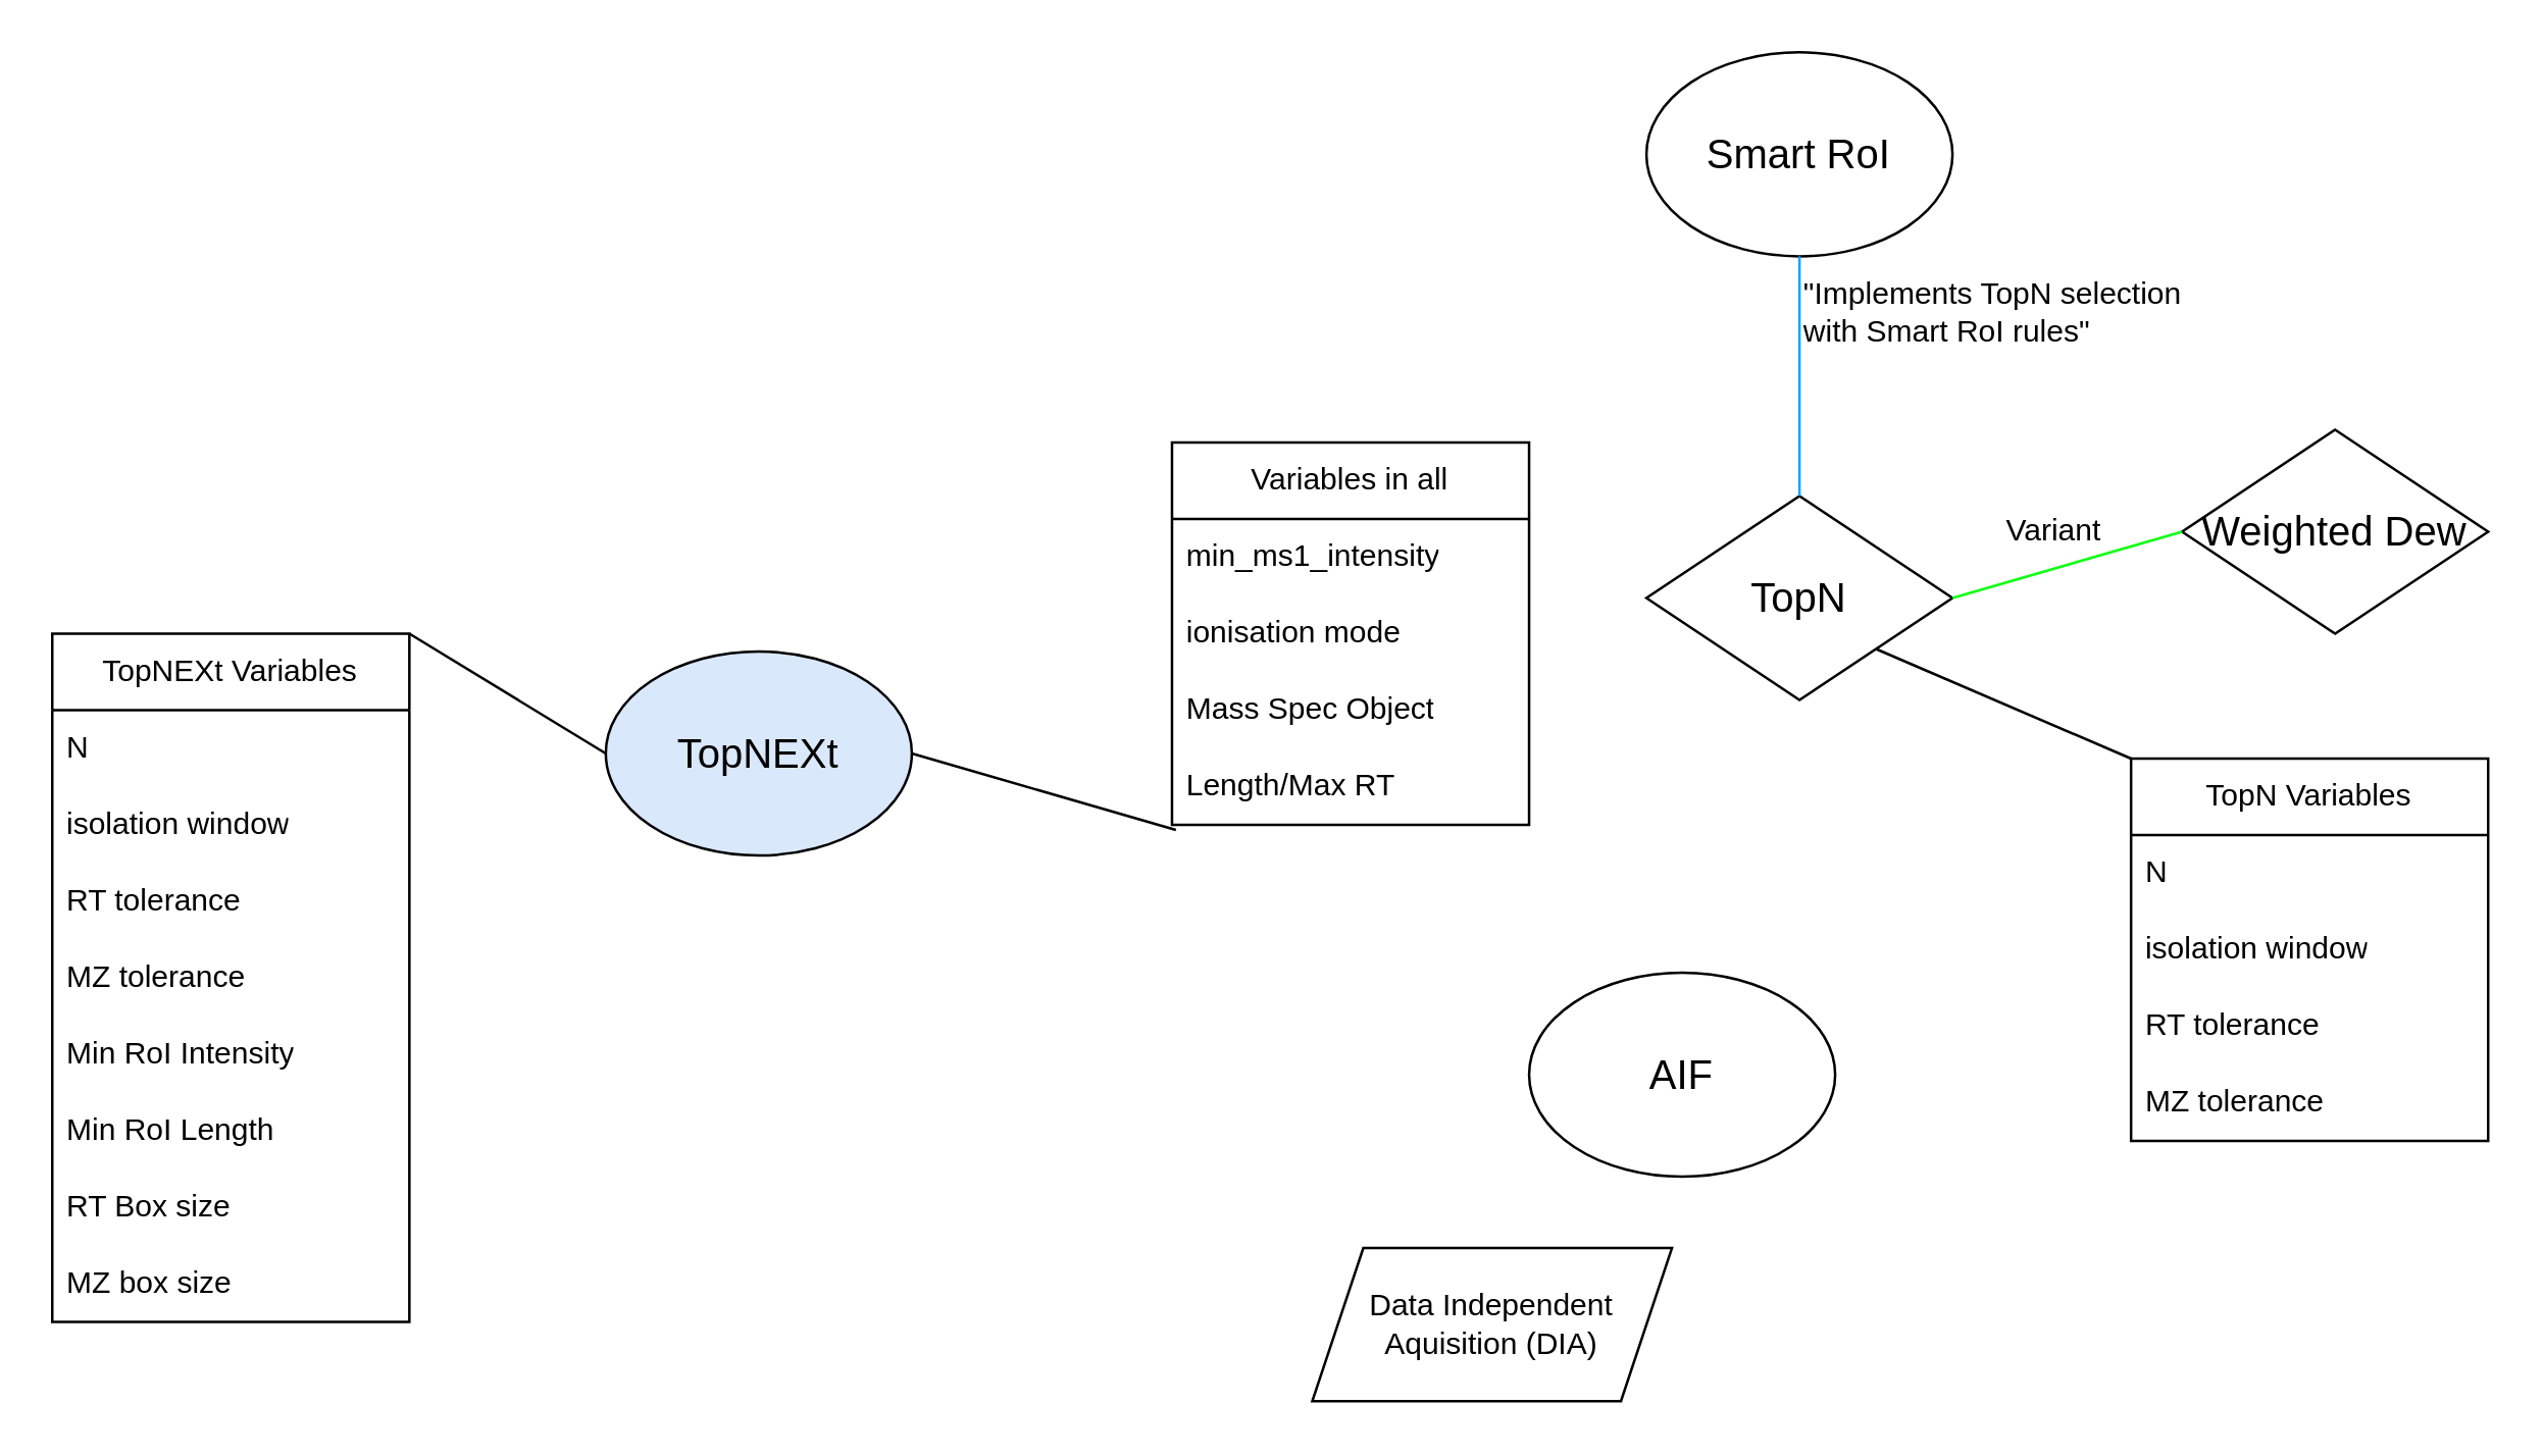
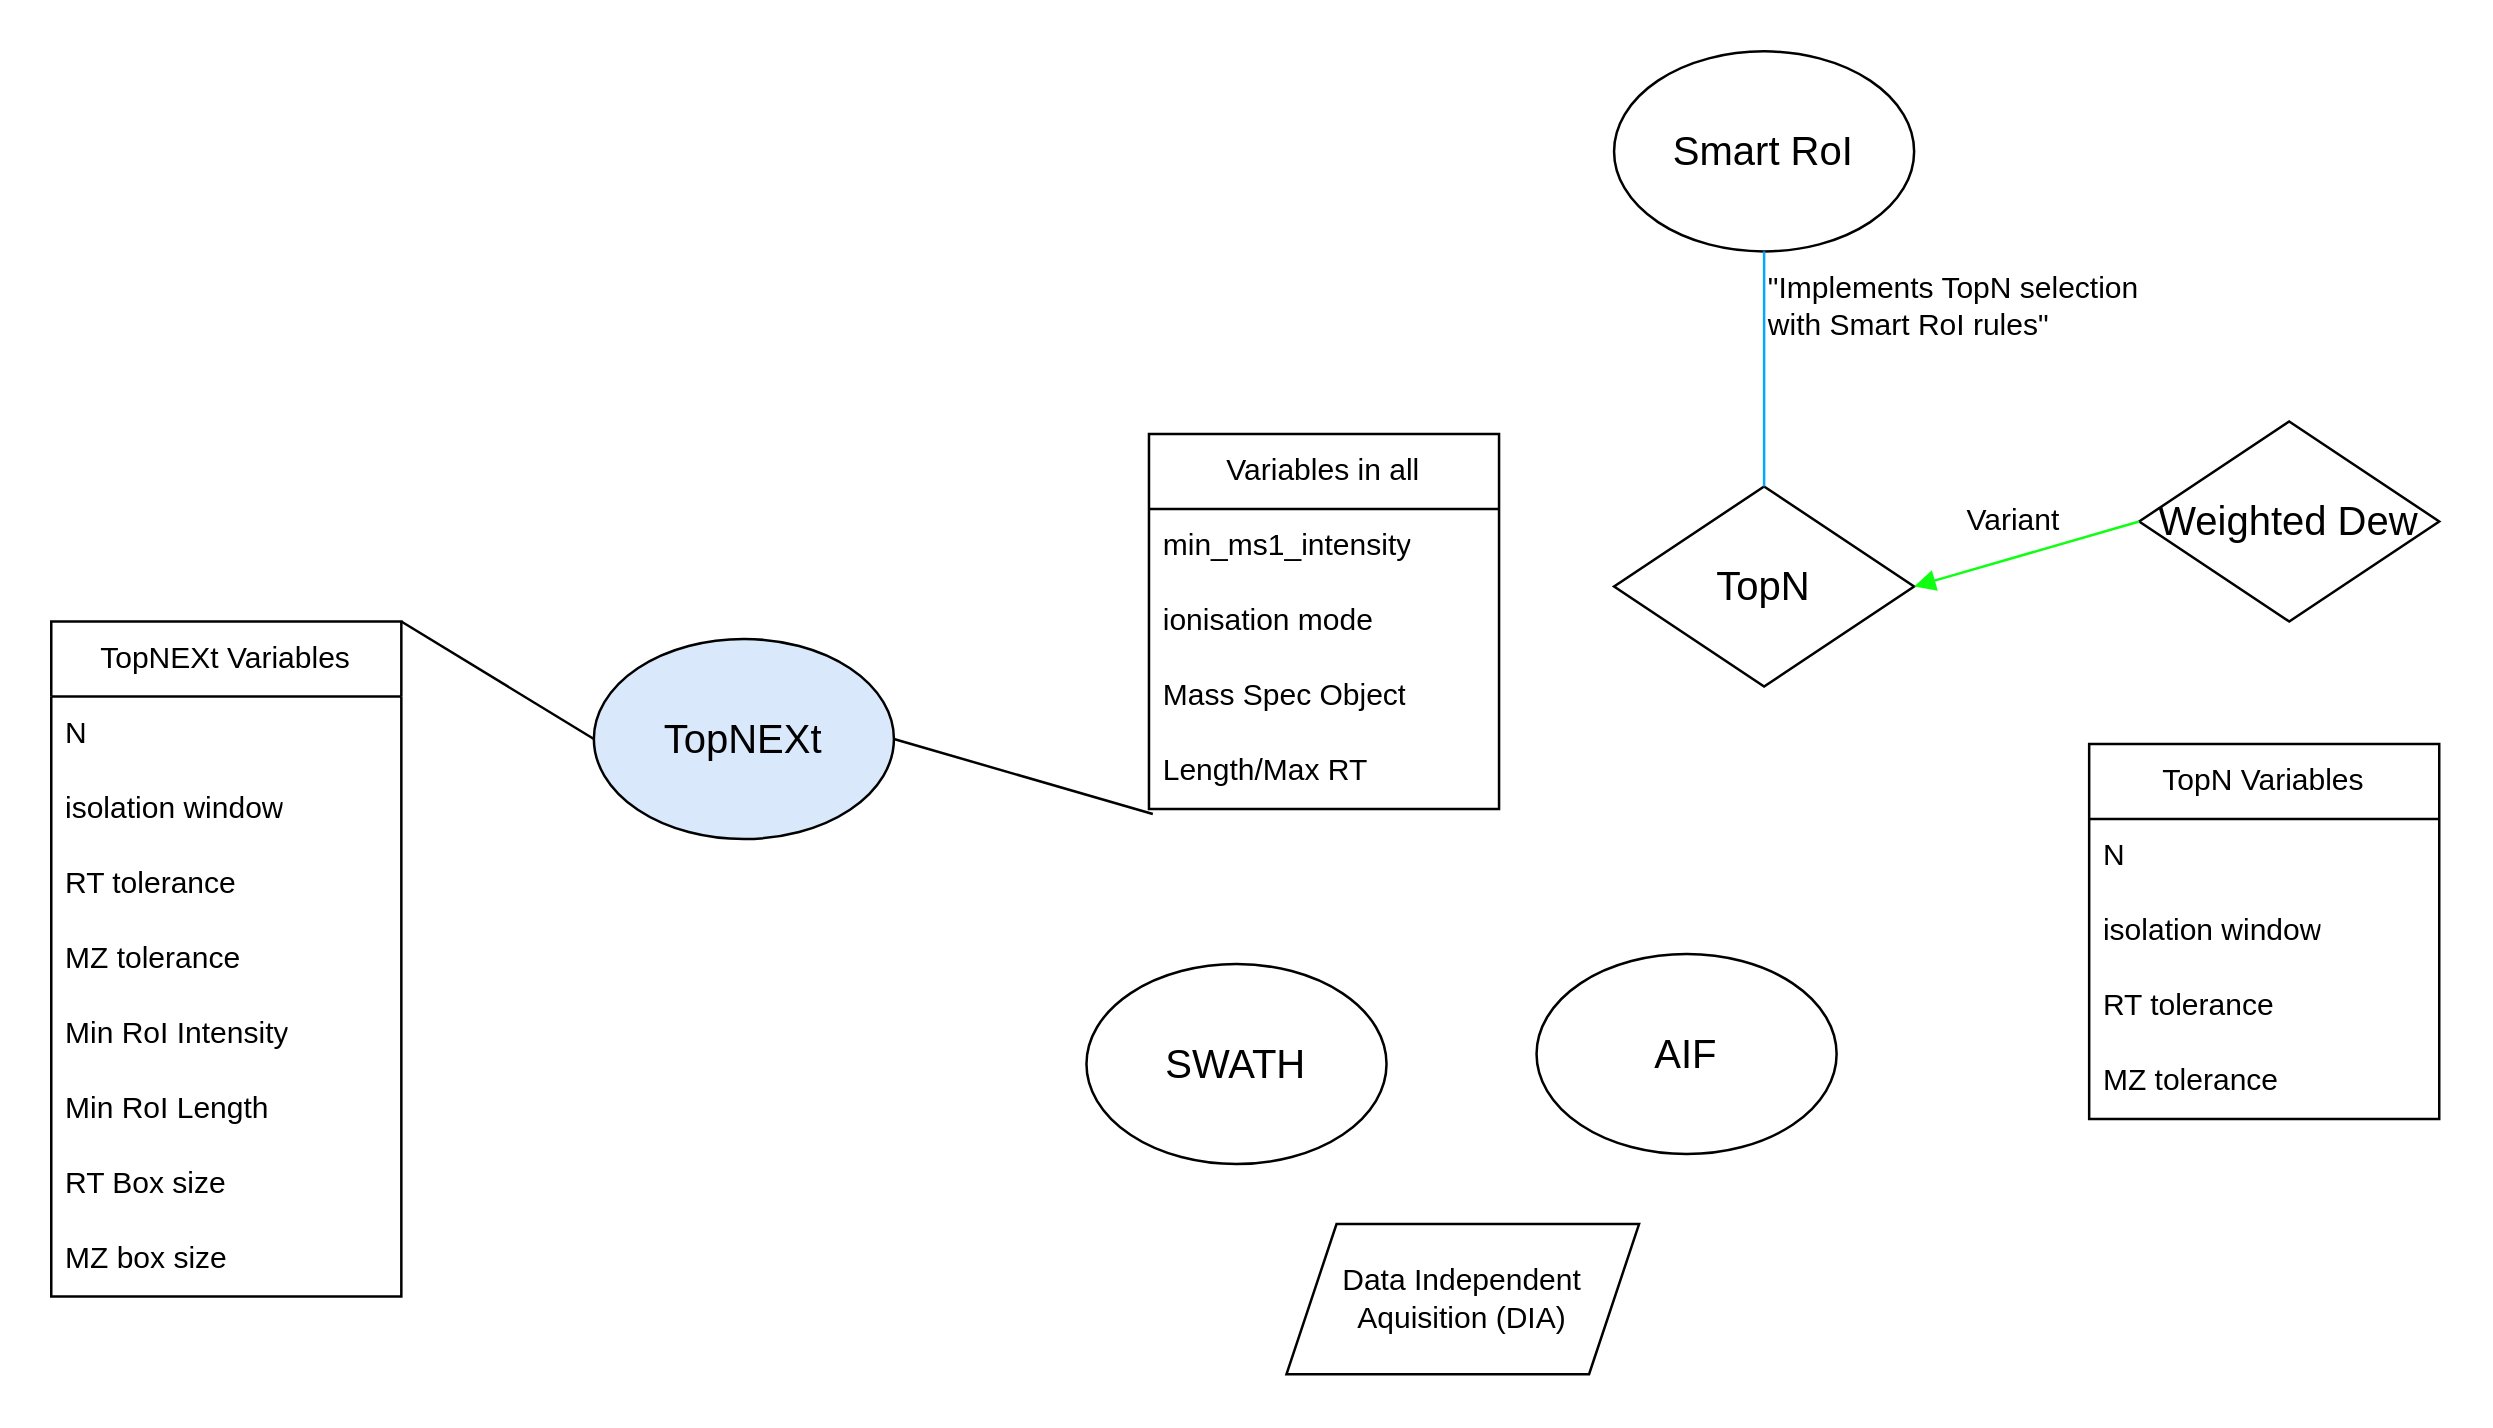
  <mxCell id="0" />
  <mxCell id="1" parent="0" />
  <mxCell id="2" value="TopN" style="rhombus;whiteSpace=wrap;html=1;fontSize=16;" vertex="1" parent="1"><mxGeometry x="645" y="194" width="120" height="80" as="geometry" /></mxCell>
  <mxCell id="3" value="Smart RoI" style="ellipse;whiteSpace=wrap;html=1;fontSize=16;" vertex="1" parent="1"><mxGeometry x="645" y="20" width="120" height="80" as="geometry" /></mxCell>
  <mxCell id="4" value="Weighted Dew" style="rhombus;whiteSpace=wrap;html=1;fontSize=16;" vertex="1" parent="1"><mxGeometry x="855" y="168" width="120" height="80" as="geometry" /></mxCell>
- <mxCell id="5" value="AIF" style="ellipse;whiteSpace=wrap;html=1;fontSize=16;" vertex="1" parent="1"><mxGeometry x="599" y="381" width="120" height="80" as="geometry" /></mxCell>
+ <mxCell id="5" value="AIF" style="ellipse;whiteSpace=wrap;html=1;fontSize=16;" vertex="1" parent="1"><mxGeometry x="614" y="381" width="120" height="80" as="geometry" /></mxCell>
+ <mxCell id="6" value="SWATH" style="ellipse;whiteSpace=wrap;html=1;fontSize=16;" vertex="1" parent="1"><mxGeometry x="434" y="385" width="120" height="80" as="geometry" /></mxCell>
  <mxCell id="7" value="TopNEXt" style="ellipse;whiteSpace=wrap;html=1;fontSize=16;fillColor=#dae8fc;" vertex="1" parent="1"><mxGeometry x="237" y="255" width="120" height="80" as="geometry" /></mxCell>
  <mxCell id="8" value="Variables in all" style="swimlane;fontStyle=0;childLayout=stackLayout;horizontal=1;startSize=30;horizontalStack=0;resizeParent=1;resizeParentMax=0;resizeLast=0;collapsible=1;marginBottom=0;whiteSpace=wrap;html=1;" vertex="1" parent="1"><mxGeometry x="459" y="173" width="140" height="150" as="geometry" /></mxCell>
  <mxCell id="9" value="min_ms1_intensity" style="text;strokeColor=none;fillColor=none;align=left;verticalAlign=middle;spacingLeft=4;spacingRight=4;overflow=hidden;points=[[0,0.5],[1,0.5]];portConstraint=eastwest;rotatable=0;whiteSpace=wrap;html=1;" vertex="1" parent="8"><mxGeometry y="30" width="140" height="30" as="geometry" /></mxCell>
  <mxCell id="10" value="ionisation mode" style="text;strokeColor=none;fillColor=none;align=left;verticalAlign=middle;spacingLeft=4;spacingRight=4;overflow=hidden;points=[[0,0.5],[1,0.5]];portConstraint=eastwest;rotatable=0;whiteSpace=wrap;html=1;" vertex="1" parent="8"><mxGeometry y="60" width="140" height="30" as="geometry" /></mxCell>
  <mxCell id="11" value="Mass Spec Object" style="text;strokeColor=none;fillColor=none;align=left;verticalAlign=middle;spacingLeft=4;spacingRight=4;overflow=hidden;points=[[0,0.5],[1,0.5]];portConstraint=eastwest;rotatable=0;whiteSpace=wrap;html=1;" vertex="1" parent="8"><mxGeometry y="90" width="140" height="30" as="geometry" /></mxCell>
  <mxCell id="12" value="Length/Max RT" style="text;strokeColor=none;fillColor=none;align=left;verticalAlign=middle;spacingLeft=4;spacingRight=4;overflow=hidden;points=[[0,0.5],[1,0.5]];portConstraint=eastwest;rotatable=0;whiteSpace=wrap;html=1;" vertex="1" parent="8"><mxGeometry y="120" width="140" height="30" as="geometry" /></mxCell>
- <mxCell id="13" value="" style="endArrow=none;html=1;rounded=0;exitX=0;exitY=0.5;exitDx=0;exitDy=0;entryX=1;entryY=0.5;entryDx=0;entryDy=0;fontColor=#21FF3F;strokeColor=#0fff13;" edge="1" parent="1" source="4" target="2"><mxGeometry width="50" height="50" relative="1" as="geometry"><mxPoint x="665" y="284" as="sourcePoint" /><mxPoint x="775" y="234" as="targetPoint" /></mxGeometry></mxCell>
+ <mxCell id="13" value="" style="endArrow=block;html=1;rounded=0;exitX=0;exitY=0.5;exitDx=0;exitDy=0;entryX=1;entryY=0.5;entryDx=0;entryDy=0;fontColor=#21FF3F;strokeColor=#0fff13;" edge="1" parent="1" source="4" target="2"><mxGeometry width="50" height="50" relative="1" as="geometry"><mxPoint x="665" y="284" as="sourcePoint" /><mxPoint x="775" y="234" as="targetPoint" /></mxGeometry></mxCell>
  <mxCell id="14" value="Variant" style="text;html=1;strokeColor=none;fillColor=none;align=center;verticalAlign=middle;whiteSpace=wrap;rounded=0;" vertex="1" parent="1"><mxGeometry x="775" y="193" width="60" height="30" as="geometry" /></mxCell>
  <mxCell id="15" value="Data Independent&lt;br&gt;Aquisition (DIA)" style="shape=parallelogram;perimeter=parallelogramPerimeter;whiteSpace=wrap;html=1;fixedSize=1;" vertex="1" parent="1"><mxGeometry x="514" y="489" width="141" height="60" as="geometry" /></mxCell>
  <mxCell id="16" value="" style="endArrow=none;html=1;rounded=0;exitX=0.5;exitY=1;exitDx=0;exitDy=0;entryX=0.5;entryY=0;entryDx=0;entryDy=0;strokeColor=#08A4FF;" edge="1" parent="1" source="3" target="2"><mxGeometry width="50" height="50" relative="1" as="geometry"><mxPoint x="663" y="286" as="sourcePoint" /><mxPoint x="713" y="236" as="targetPoint" /><Array as="points"><mxPoint x="705" y="149" /></Array></mxGeometry></mxCell>
  <mxCell id="17" value="&quot;Implements TopN selection&lt;br&gt;with Smart RoI rules&quot;" style="text;html=1;strokeColor=none;fillColor=none;align=left;verticalAlign=middle;whiteSpace=wrap;rounded=0;" vertex="1" parent="1"><mxGeometry x="705" y="107" width="157" height="30" as="geometry" /></mxCell>
  <mxCell id="18" value="TopN Variables" style="swimlane;fontStyle=0;childLayout=stackLayout;horizontal=1;startSize=30;horizontalStack=0;resizeParent=1;resizeParentMax=0;resizeLast=0;collapsible=1;marginBottom=0;whiteSpace=wrap;html=1;" vertex="1" parent="1"><mxGeometry x="835" y="297" width="140" height="150" as="geometry" /></mxCell>
  <mxCell id="19" value="N" style="text;strokeColor=none;fillColor=none;align=left;verticalAlign=middle;spacingLeft=4;spacingRight=4;overflow=hidden;points=[[0,0.5],[1,0.5]];portConstraint=eastwest;rotatable=0;whiteSpace=wrap;html=1;" vertex="1" parent="18"><mxGeometry y="30" width="140" height="30" as="geometry" /></mxCell>
  <mxCell id="20" value="isolation window" style="text;strokeColor=none;fillColor=none;align=left;verticalAlign=middle;spacingLeft=4;spacingRight=4;overflow=hidden;points=[[0,0.5],[1,0.5]];portConstraint=eastwest;rotatable=0;whiteSpace=wrap;html=1;" vertex="1" parent="18"><mxGeometry y="60" width="140" height="30" as="geometry" /></mxCell>
  <mxCell id="21" value="RT tolerance" style="text;strokeColor=none;fillColor=none;align=left;verticalAlign=middle;spacingLeft=4;spacingRight=4;overflow=hidden;points=[[0,0.5],[1,0.5]];portConstraint=eastwest;rotatable=0;whiteSpace=wrap;html=1;" vertex="1" parent="18"><mxGeometry y="90" width="140" height="30" as="geometry" /></mxCell>
  <mxCell id="22" value="MZ tolerance" style="text;strokeColor=none;fillColor=none;align=left;verticalAlign=middle;spacingLeft=4;spacingRight=4;overflow=hidden;points=[[0,0.5],[1,0.5]];portConstraint=eastwest;rotatable=0;whiteSpace=wrap;html=1;" vertex="1" parent="18"><mxGeometry y="120" width="140" height="30" as="geometry" /></mxCell>
- <mxCell id="23" value="" style="endArrow=none;html=1;rounded=0;exitX=1;exitY=1;exitDx=0;exitDy=0;entryX=0;entryY=0;entryDx=0;entryDy=0;" edge="1" parent="1" source="2" target="18"><mxGeometry width="50" height="50" relative="1" as="geometry"><mxPoint x="663" y="286" as="sourcePoint" /><mxPoint x="713" y="236" as="targetPoint" /></mxGeometry></mxCell>
  <mxCell id="24" value="" style="endArrow=none;html=1;rounded=0;entryX=0.011;entryY=1.067;entryDx=0;entryDy=0;entryPerimeter=0;exitX=1;exitY=0.5;exitDx=0;exitDy=0;" edge="1" parent="1" source="7" target="12"><mxGeometry width="50" height="50" relative="1" as="geometry"><mxPoint x="438" y="369" as="sourcePoint" /><mxPoint x="438" y="348" as="targetPoint" /></mxGeometry></mxCell>
  <mxCell id="25" value="TopNEXt Variables" style="swimlane;fontStyle=0;childLayout=stackLayout;horizontal=1;startSize=30;horizontalStack=0;resizeParent=1;resizeParentMax=0;resizeLast=0;collapsible=1;marginBottom=0;whiteSpace=wrap;html=1;" vertex="1" parent="1"><mxGeometry x="20" y="248" width="140" height="270" as="geometry" /></mxCell>
  <mxCell id="26" value="N" style="text;strokeColor=none;fillColor=none;align=left;verticalAlign=middle;spacingLeft=4;spacingRight=4;overflow=hidden;points=[[0,0.5],[1,0.5]];portConstraint=eastwest;rotatable=0;whiteSpace=wrap;html=1;" vertex="1" parent="25"><mxGeometry y="30" width="140" height="30" as="geometry" /></mxCell>
  <mxCell id="27" value="isolation window" style="text;strokeColor=none;fillColor=none;align=left;verticalAlign=middle;spacingLeft=4;spacingRight=4;overflow=hidden;points=[[0,0.5],[1,0.5]];portConstraint=eastwest;rotatable=0;whiteSpace=wrap;html=1;" vertex="1" parent="25"><mxGeometry y="60" width="140" height="30" as="geometry" /></mxCell>
  <mxCell id="28" value="RT tolerance" style="text;strokeColor=none;fillColor=none;align=left;verticalAlign=middle;spacingLeft=4;spacingRight=4;overflow=hidden;points=[[0,0.5],[1,0.5]];portConstraint=eastwest;rotatable=0;whiteSpace=wrap;html=1;" vertex="1" parent="25"><mxGeometry y="90" width="140" height="30" as="geometry" /></mxCell>
  <mxCell id="29" value="MZ tolerance" style="text;strokeColor=none;fillColor=none;align=left;verticalAlign=middle;spacingLeft=4;spacingRight=4;overflow=hidden;points=[[0,0.5],[1,0.5]];portConstraint=eastwest;rotatable=0;whiteSpace=wrap;html=1;" vertex="1" parent="25"><mxGeometry y="120" width="140" height="30" as="geometry" /></mxCell>
  <mxCell id="30" value="Min RoI Intensity" style="text;strokeColor=none;fillColor=none;align=left;verticalAlign=middle;spacingLeft=4;spacingRight=4;overflow=hidden;points=[[0,0.5],[1,0.5]];portConstraint=eastwest;rotatable=0;whiteSpace=wrap;html=1;" vertex="1" parent="25"><mxGeometry y="150" width="140" height="30" as="geometry" /></mxCell>
  <mxCell id="31" value="Min RoI Length" style="text;strokeColor=none;fillColor=none;align=left;verticalAlign=middle;spacingLeft=4;spacingRight=4;overflow=hidden;points=[[0,0.5],[1,0.5]];portConstraint=eastwest;rotatable=0;whiteSpace=wrap;html=1;" vertex="1" parent="25"><mxGeometry y="180" width="140" height="30" as="geometry" /></mxCell>
  <mxCell id="32" value="RT Box size" style="text;strokeColor=none;fillColor=none;align=left;verticalAlign=middle;spacingLeft=4;spacingRight=4;overflow=hidden;points=[[0,0.5],[1,0.5]];portConstraint=eastwest;rotatable=0;whiteSpace=wrap;html=1;" vertex="1" parent="25"><mxGeometry y="210" width="140" height="30" as="geometry" /></mxCell>
  <mxCell id="33" value="MZ box size" style="text;strokeColor=none;fillColor=none;align=left;verticalAlign=middle;spacingLeft=4;spacingRight=4;overflow=hidden;points=[[0,0.5],[1,0.5]];portConstraint=eastwest;rotatable=0;whiteSpace=wrap;html=1;" vertex="1" parent="25"><mxGeometry y="240" width="140" height="30" as="geometry" /></mxCell>
  <mxCell id="34" value="" style="endArrow=none;html=1;rounded=0;entryX=0;entryY=0.5;entryDx=0;entryDy=0;exitX=1;exitY=0;exitDx=0;exitDy=0;" edge="1" parent="1" source="25" target="7"><mxGeometry width="50" height="50" relative="1" as="geometry"><mxPoint x="321" y="603" as="sourcePoint" /><mxPoint x="371" y="553" as="targetPoint" /></mxGeometry></mxCell>
